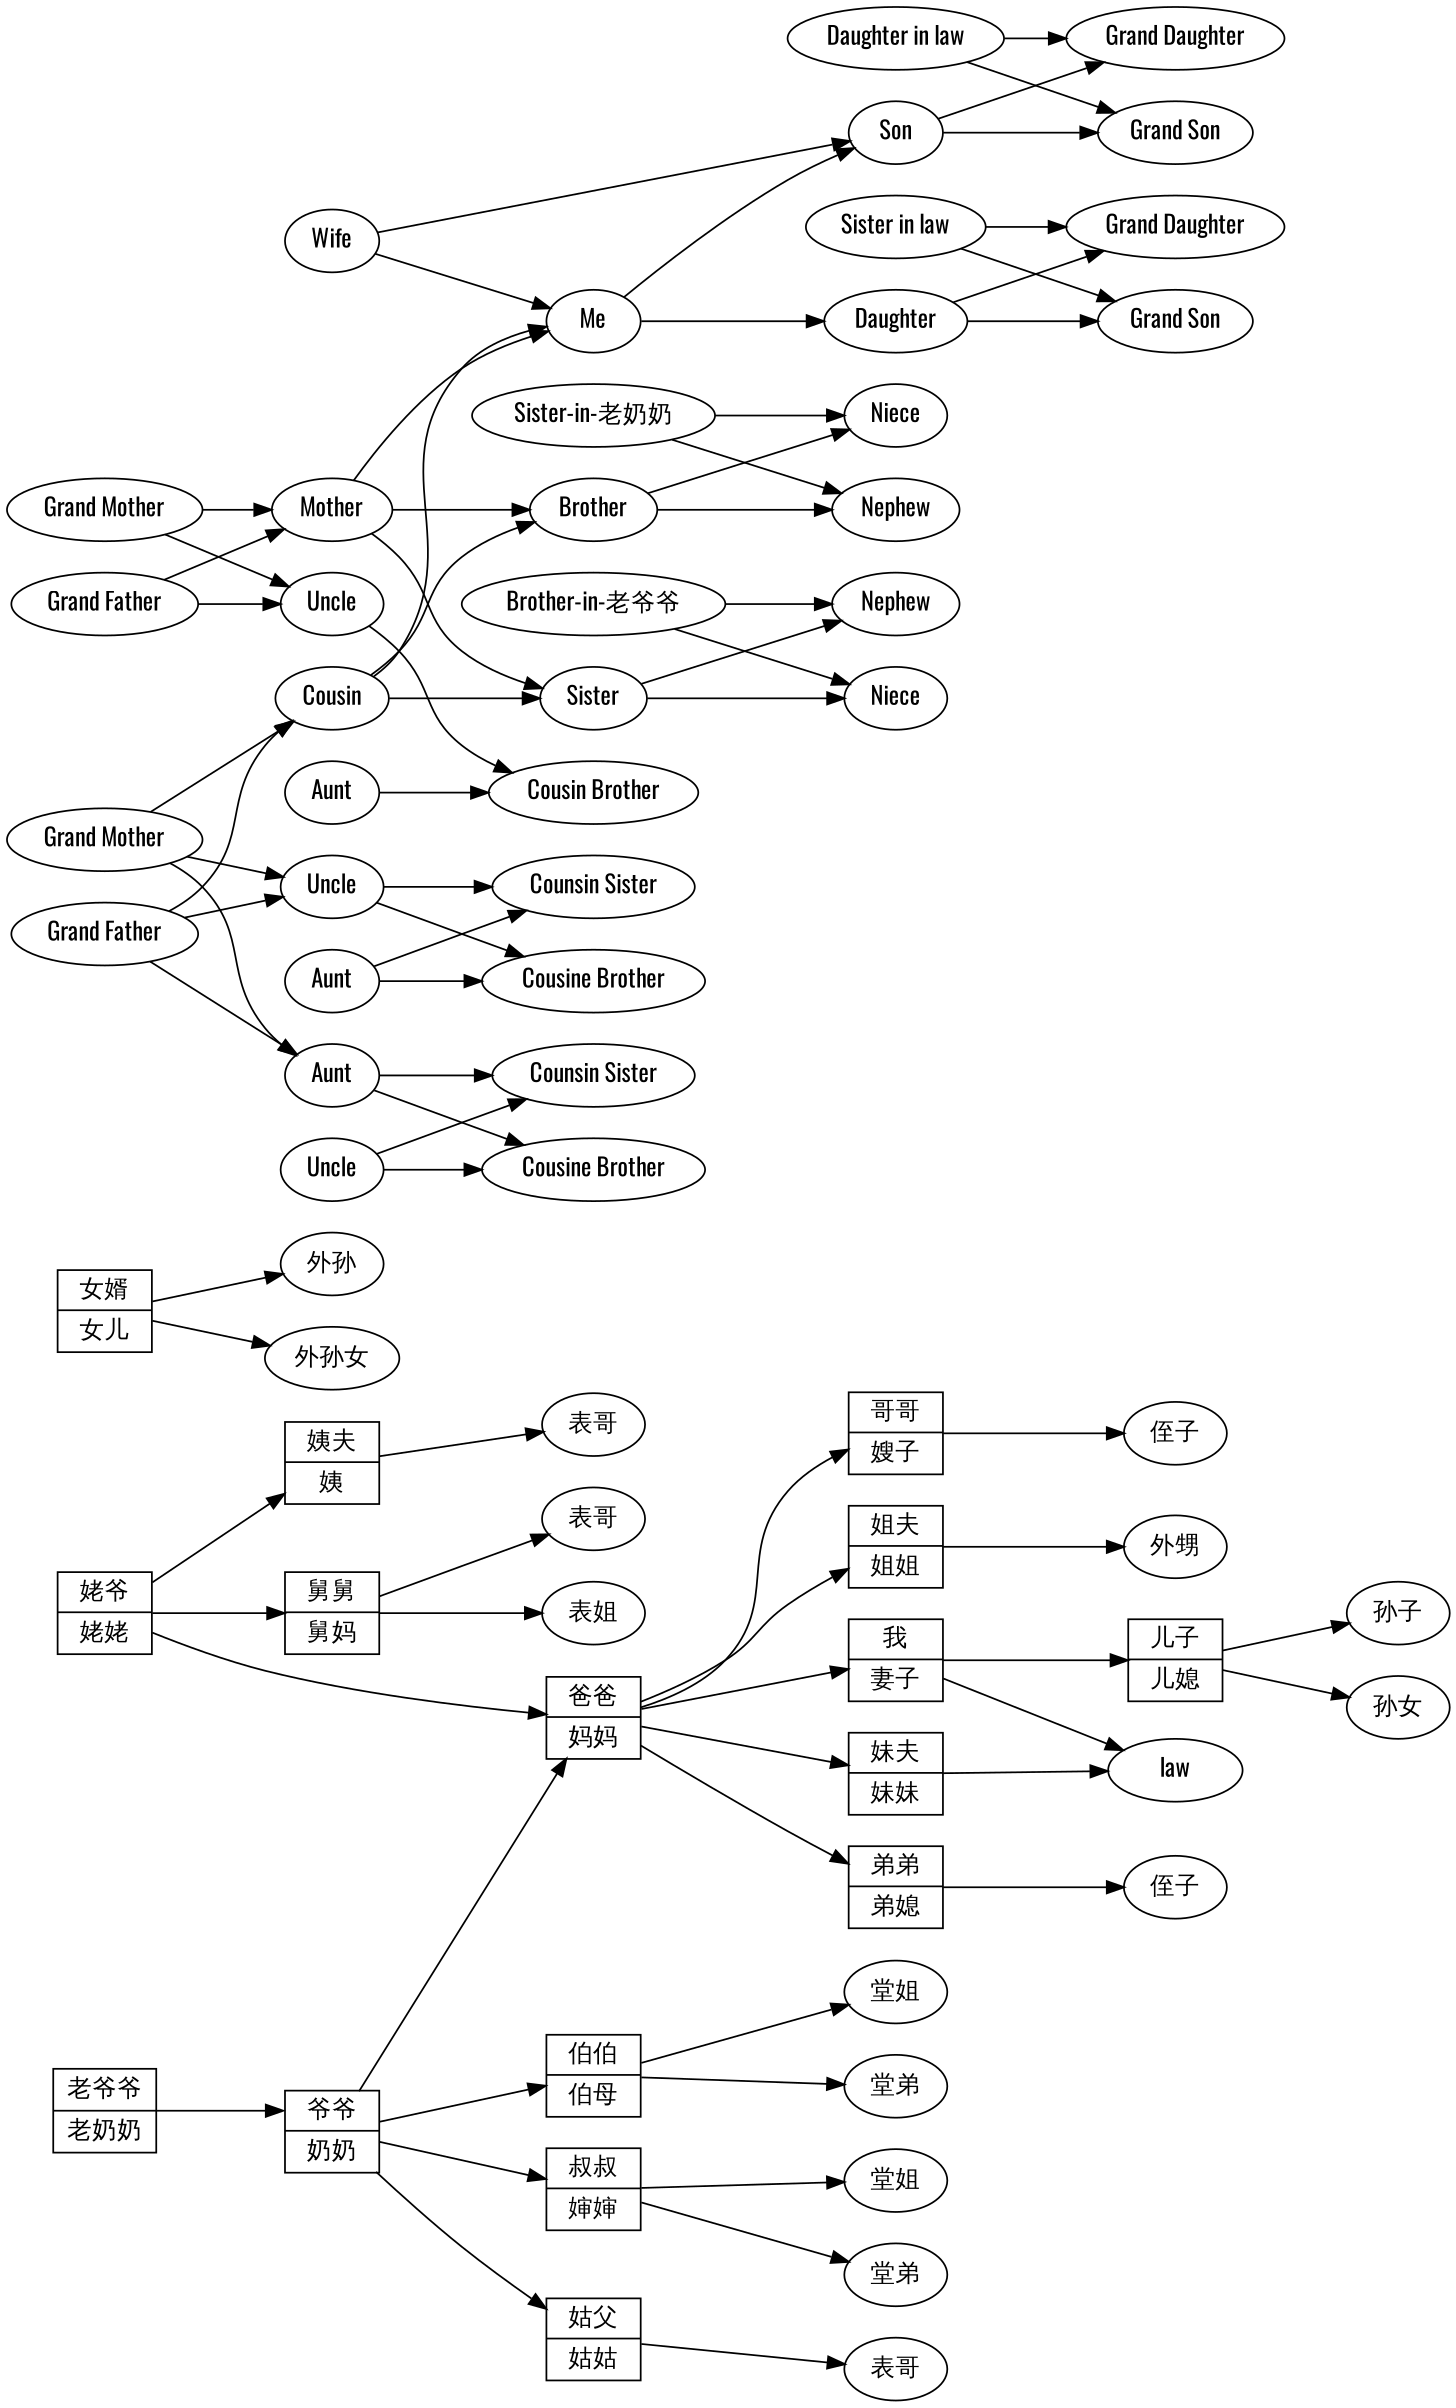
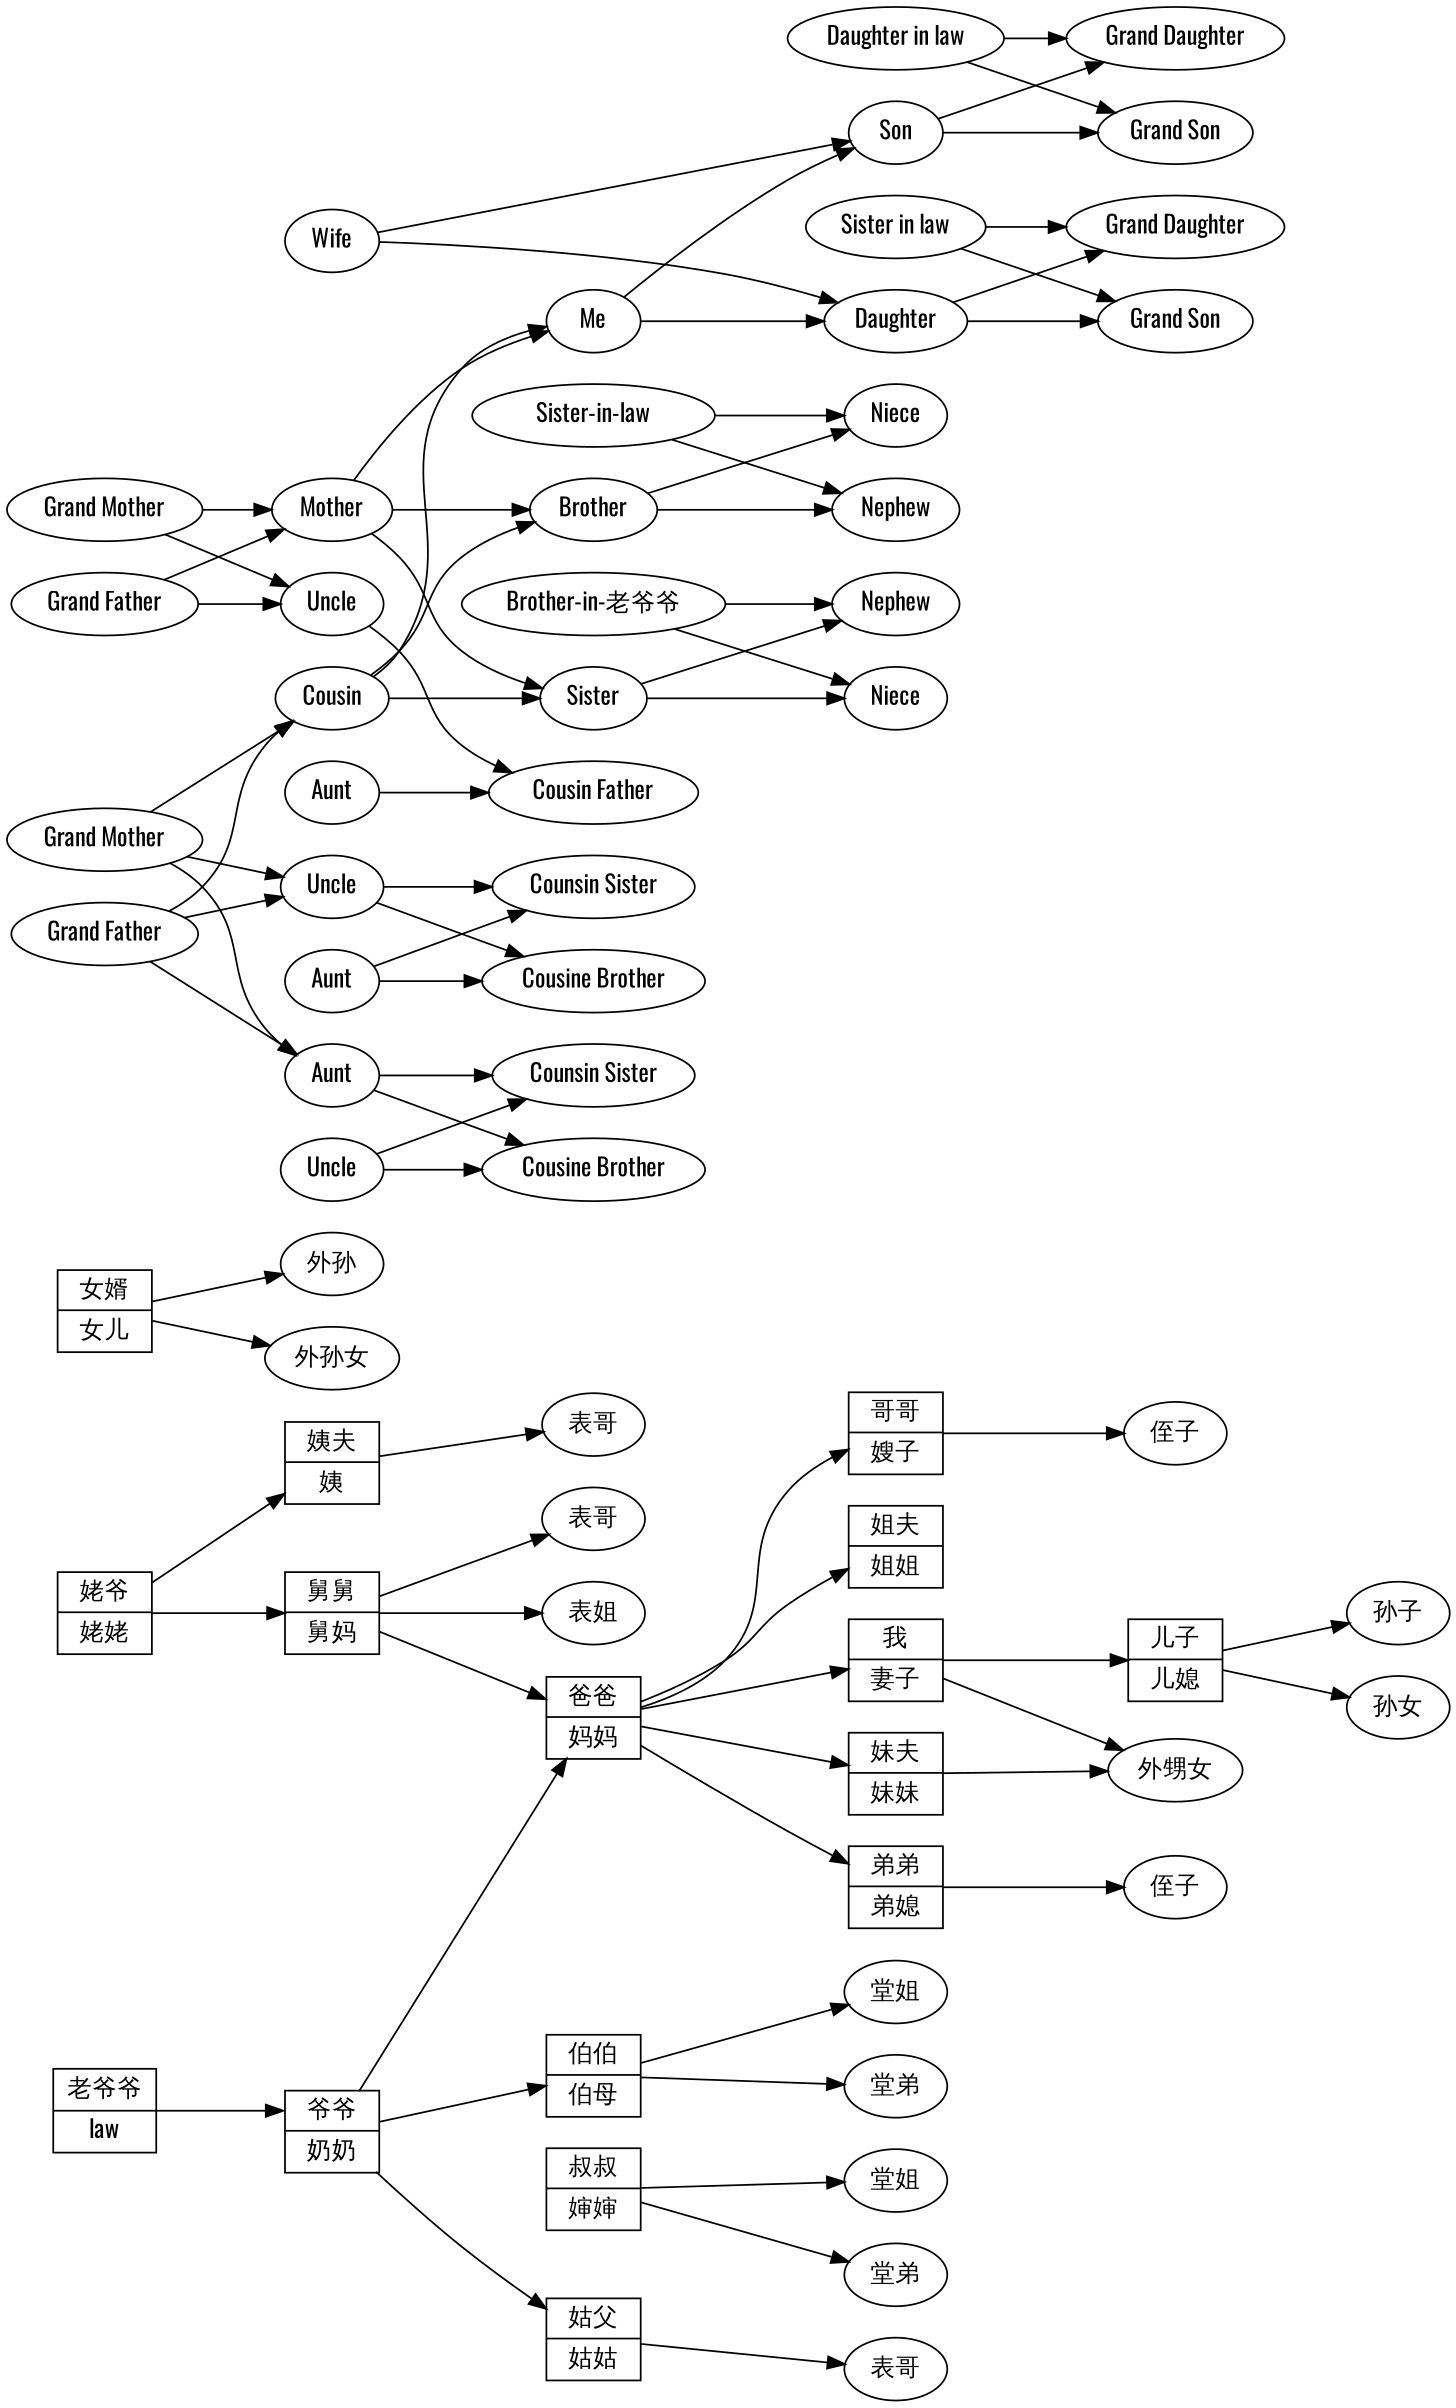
  digraph {
    fontname=Oswald
    rankdir=LR
    node [fontname=Oswald]
    edge [fontname=Oswald]
-   n1 [label="<man> 老爷爷|<woman> 老奶奶" shape=record]
+   n1 [label="<man> 老爷爷|<woman> law" shape=record]
    n2 [label="<man> 爷爷 | <woman> 奶奶" shape=record]
    n3 [label="<man> 爸爸 | <woman> 妈妈" shape=record]
    n4 [label="<man> 伯伯 | <woman> 伯母" shape=record]
    n5 [label="<man> 叔叔 | <woman> 婶婶" shape=record]
    n6 [label="<man> 姑父 | <woman> 姑姑" shape=record]
    n7 [label="<man> 哥哥 | <woman> 嫂子" shape=record]
    n8 [label="<man> 姐夫 | <woman> 姐姐" shape=record]
    n9 [label="<man> 我 | <woman> 妻子" shape=record]
    n10 [label="<man> 弟弟 | <woman> 弟媳" shape=record]
    n11 [label="<man> 妹夫 | <woman> 妹妹" shape=record]
    "堂姐"
    "堂弟"
    n14 [label="堂姐"]
    n15 [label="堂弟"]
    n16 [label="表哥"]
    "侄子"
-   "外甥"
    n19 [label="<man> 儿子 | <woman> 儿媳" shape=record]
-   "外甥女" [label=law]
+   "外甥女"
    n21 [label="侄子"]
    n22 [label="<man> 舅舅 | <woman> 舅妈" shape=record]
    "表哥"
    "表姐"
    n25 [label="<man> 姥爷 | <woman> 姥姥" shape=record]
    n26 [label="<man> 姨夫 | <woman> 姨" shape=record]
    n27 [label="表哥"]
    "孙子"
    "孙女"
    n30 [label="<man> 女婿 | <woman> 女儿" shape=record]
    "外孙"
    "外孙女"
    n33 [label="Grand Father"]
    n34 [label=Cousin]
    n35 [label=Uncle]
    n36 [label=Aunt]
    Me
    Brother
    Sister
    n40 [label="Cousine Brother"]
    n41 [label="Counsin Sister"]
    n42 [label="Cousine Brother"]
    n43 [label="Counsin Sister"]
    n44 [label="Grand Mother"]
    n45 [label="Grand Father"]
    Mother
    n47 [label=Uncle]
-   n48 [label="Cousin Brother"]
+   n48 [label="Cousin Father"]
    n49 [label="Grand Mother"]
    Son
    Daughter
    n52 [label=Nephew]
    n53 [label=Niece]
    n54 [label=Niece]
    n55 [label=Nephew]
    n56 [label="Grand Son"]
    n57 [label="Grand Daughter"]
    n58 [label="Grand Son"]
    n59 [label="Grand Daughter"]
    n60 [label=Aunt]
    n61 [label=Uncle]
    n62 [label=Aunt]
    n63 [label="Brother-in-老爷爷"]
-   n64 [label="Sister-in-老奶奶"]
+   n64 [label="Sister-in-law"]
    Wife
    n66 [label="Daughter in law"]
    n67 [label="Sister in law"]
    n1 -> n2 [headport=man]
    n2 -> n3
    n2 -> n4
-   n2 -> n5
    n2 -> n6
    n3 -> n7
    n3 -> n8
    n3 -> n9
    n3 -> n10
    n3 -> n11
    n4 -> "堂姐"
    n4 -> "堂弟"
    n5 -> n14
    n5 -> n15
    n6 -> n16
    n7 -> "侄子"
-   n8 -> "外甥"
    n9 -> n19
    n9 -> "外甥女"
    n10 -> n21
    n11 -> "外甥女"
    n19 -> "孙子"
    n19 -> "孙女"
    n22 -> "表哥"
    n22 -> "表姐"
-   n25 -> n3
+   n22 -> n3
    n25 -> n22
    n25 -> n26
    n26 -> n27
    n30 -> "外孙"
    n30 -> "外孙女"
    n33 -> n34
    n33 -> n35
    n33 -> n36
    n34 -> Me
    n34 -> Brother
    n34 -> Sister
    n35 -> n40
    n35 -> n41
    n36 -> n42
    n36 -> n43
    Me -> Son
    Me -> Daughter
    Brother -> n52
    Brother -> n53
    Sister -> n54
    Sister -> n55
    n44 -> n34
    n44 -> n35
    n44 -> n36
    n45 -> Mother
    n45 -> n47
    Mother -> Me
    Mother -> Brother
    Mother -> Sister
    n47 -> n48
    n49 -> Mother
    n49 -> n47
    Son -> n56
    Son -> n57
    Daughter -> n58
    Daughter -> n59
    n60 -> n40
    n60 -> n41
    n61 -> n42
    n61 -> n43
    n62 -> n48
    n63 -> n54
    n63 -> n55
    n64 -> n52
    n64 -> n53
    Wife -> Son
-   Wife -> Me
+   Wife -> Daughter
    n66 -> n56
    n66 -> n57
    n67 -> n58
    n67 -> n59
  }
